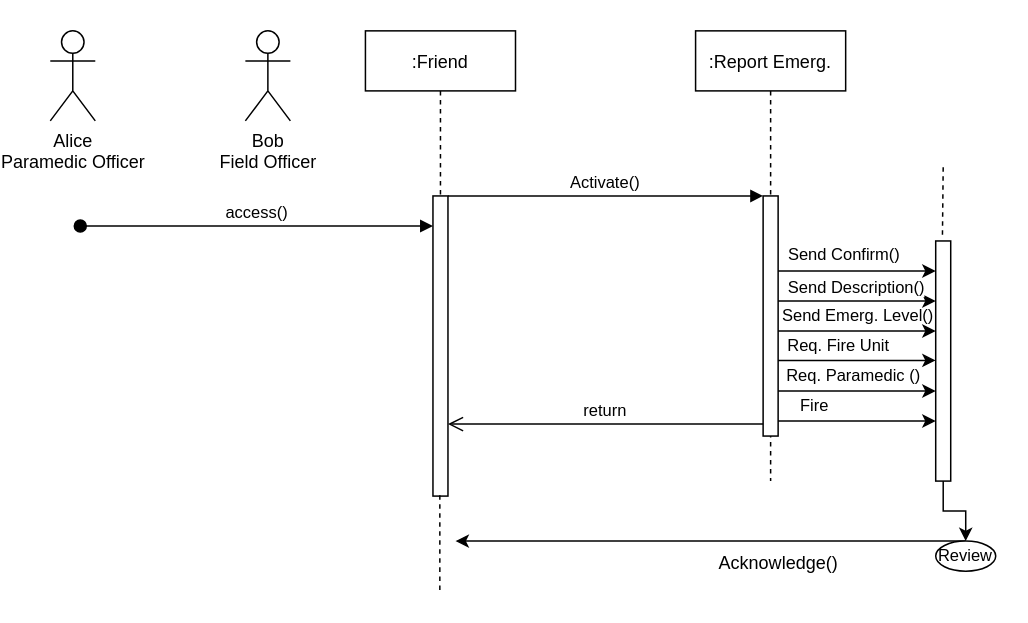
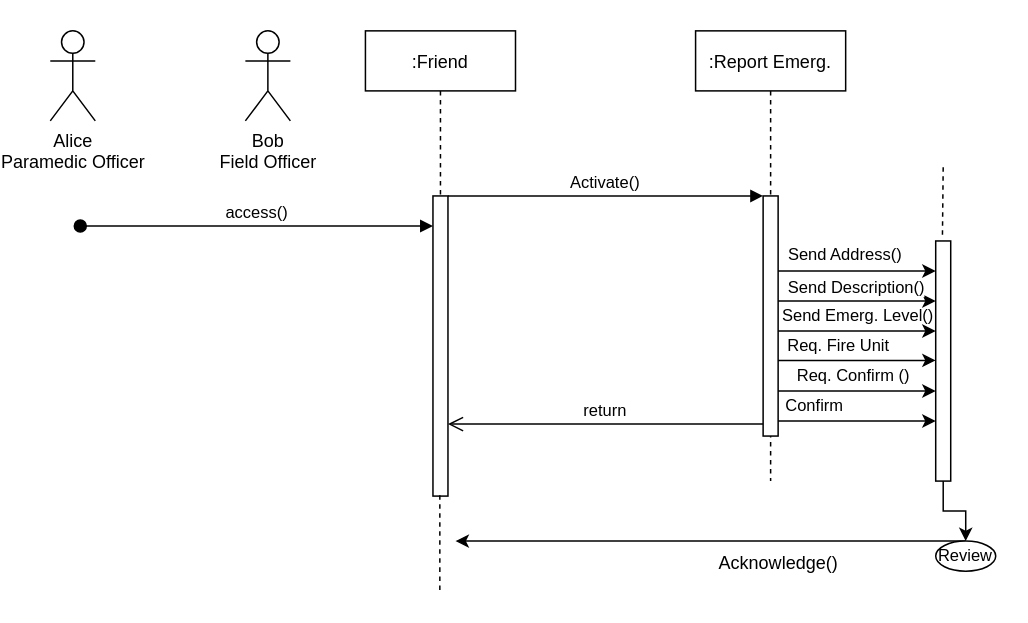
  <mxCell id="0" />
  <mxCell id="1" parent="0" />
  <mxCell id="2" value=":Friend" style="shape=umlLifeline;perimeter=lifelinePerimeter;container=1;collapsible=0;recursiveResize=0;rounded=0;shadow=0;strokeWidth=1;" parent="1" vertex="1"><mxGeometry x="230" y="20" width="100" height="310" as="geometry" /></mxCell>
  <mxCell id="3" value="" style="points=[];perimeter=orthogonalPerimeter;rounded=0;shadow=0;strokeWidth=1;" parent="2" vertex="1"><mxGeometry x="45" y="110" width="10" height="200" as="geometry" /></mxCell>
  <mxCell id="4" value="access()" style="verticalAlign=bottom;startArrow=oval;endArrow=block;startSize=8;shadow=0;strokeWidth=1;" parent="2" target="3" edge="1"><mxGeometry relative="1" as="geometry"><mxPoint x="-190" y="130" as="sourcePoint" /></mxGeometry></mxCell>
  <mxCell id="5" value=":Report Emerg." style="shape=umlLifeline;perimeter=lifelinePerimeter;container=1;collapsible=0;recursiveResize=0;rounded=0;shadow=0;strokeWidth=1;" parent="1" vertex="1"><mxGeometry x="450" y="20" width="100" height="300" as="geometry" /></mxCell>
  <mxCell id="6" value="" style="points=[];perimeter=orthogonalPerimeter;rounded=0;shadow=0;strokeWidth=1;" parent="5" vertex="1"><mxGeometry x="45" y="110" width="10" height="160" as="geometry" /></mxCell>
  <mxCell id="7" value="return" style="verticalAlign=bottom;endArrow=open;endSize=8;exitX=0;exitY=0.95;shadow=0;strokeWidth=1;" parent="1" source="6" target="3" edge="1"><mxGeometry relative="1" as="geometry"><mxPoint x="550" y="176" as="targetPoint" /></mxGeometry></mxCell>
  <mxCell id="8" value="Activate()" style="verticalAlign=bottom;endArrow=block;entryX=0;entryY=0;shadow=0;strokeWidth=1;" parent="1" source="3" target="6" edge="1"><mxGeometry relative="1" as="geometry"><mxPoint x="550" y="100" as="sourcePoint" /></mxGeometry></mxCell>
  <mxCell id="9" value="Alice&lt;br&gt;Paramedic Officer" style="shape=umlActor;verticalLabelPosition=bottom;verticalAlign=top;html=1;outlineConnect=0;" vertex="1" parent="1"><mxGeometry x="20" y="20" width="30" height="60" as="geometry" /></mxCell>
  <mxCell id="10" value="Bob&lt;br&gt;Field Officer" style="shape=umlActor;verticalLabelPosition=bottom;verticalAlign=top;html=1;outlineConnect=0;" vertex="1" parent="1"><mxGeometry x="150" y="20" width="30" height="60" as="geometry" /></mxCell>
  <mxCell id="11" value="" style="edgeStyle=orthogonalEdgeStyle;rounded=0;orthogonalLoop=1;jettySize=auto;html=1;startArrow=none;startFill=0;strokeColor=#000000;" edge="1" parent="1" source="12" target="27"><mxGeometry relative="1" as="geometry" /></mxCell>
  <mxCell id="12" value="" style="points=[];perimeter=orthogonalPerimeter;rounded=0;shadow=0;strokeWidth=1;" vertex="1" parent="1"><mxGeometry x="610" y="160" width="10" height="160" as="geometry" /></mxCell>
  <mxCell id="13" value="" style="endArrow=none;dashed=1;html=1;exitX=0.45;exitY=-0.026;exitDx=0;exitDy=0;exitPerimeter=0;" edge="1" parent="1" source="12"><mxGeometry width="50" height="50" relative="1" as="geometry"><mxPoint x="615" y="150" as="sourcePoint" /><mxPoint x="615" y="110" as="targetPoint" /></mxGeometry></mxCell>
  <mxCell id="14" value="" style="edgeStyle=orthogonalEdgeStyle;rounded=0;orthogonalLoop=1;jettySize=auto;html=1;startArrow=none;startFill=0;" edge="1" parent="1" source="6" target="12"><mxGeometry relative="1" as="geometry"><Array as="points"><mxPoint x="590" y="200" /><mxPoint x="590" y="200" /></Array></mxGeometry></mxCell>
  <mxCell id="15" value="Send Description()" style="edgeLabel;html=1;align=center;verticalAlign=middle;resizable=0;points=[];" vertex="1" connectable="0" parent="14"><mxGeometry x="0.578" y="-1" relative="1" as="geometry"><mxPoint x="-32" y="-11" as="offset" /></mxGeometry></mxCell>
  <mxCell id="16" value="" style="edgeStyle=orthogonalEdgeStyle;rounded=0;orthogonalLoop=1;jettySize=auto;html=1;startArrow=none;startFill=0;" edge="1" parent="1"><mxGeometry relative="1" as="geometry"><mxPoint x="505" y="180" as="sourcePoint" /><mxPoint x="610" y="180" as="targetPoint" /><Array as="points"><mxPoint x="590" y="180" /><mxPoint x="590" y="180" /></Array></mxGeometry></mxCell>
  <mxCell id="17" value="" style="edgeStyle=orthogonalEdgeStyle;rounded=0;orthogonalLoop=1;jettySize=auto;html=1;startArrow=none;startFill=0;" edge="1" parent="1"><mxGeometry relative="1" as="geometry"><mxPoint x="505" y="220" as="sourcePoint" /><mxPoint x="610" y="220" as="targetPoint" /><Array as="points"><mxPoint x="590" y="220" /><mxPoint x="590" y="220" /></Array></mxGeometry></mxCell>
  <mxCell id="18" value="" style="edgeStyle=orthogonalEdgeStyle;rounded=0;orthogonalLoop=1;jettySize=auto;html=1;startArrow=none;startFill=0;" edge="1" parent="1"><mxGeometry relative="1" as="geometry"><mxPoint x="505" y="260" as="sourcePoint" /><mxPoint x="610" y="260" as="targetPoint" /><Array as="points"><mxPoint x="590" y="260" /><mxPoint x="590" y="260" /></Array></mxGeometry></mxCell>
  <mxCell id="19" value="" style="edgeStyle=orthogonalEdgeStyle;rounded=0;orthogonalLoop=1;jettySize=auto;html=1;startArrow=none;startFill=0;" edge="1" parent="1"><mxGeometry relative="1" as="geometry"><mxPoint x="505" y="239.58" as="sourcePoint" /><mxPoint x="610" y="239.58" as="targetPoint" /><Array as="points"><mxPoint x="590" y="239.58" /><mxPoint x="590" y="239.58" /></Array></mxGeometry></mxCell>
  <mxCell id="20" value="" style="edgeStyle=orthogonalEdgeStyle;rounded=0;orthogonalLoop=1;jettySize=auto;html=1;startArrow=none;startFill=0;" edge="1" parent="1"><mxGeometry relative="1" as="geometry"><mxPoint x="505" y="280" as="sourcePoint" /><mxPoint x="610" y="280" as="targetPoint" /><Array as="points"><mxPoint x="590" y="280" /><mxPoint x="590" y="280" /></Array></mxGeometry></mxCell>
- <mxCell id="21" value="&lt;span style=&quot;color: rgb(0 , 0 , 0) ; font-family: &amp;#34;helvetica&amp;#34; ; font-size: 11px ; font-style: normal ; font-weight: 400 ; letter-spacing: normal ; text-align: center ; text-indent: 0px ; text-transform: none ; word-spacing: 0px ; background-color: rgb(255 , 255 , 255) ; display: inline ; float: none&quot;&gt;Send Confirm()&lt;/span&gt;" style="text;whiteSpace=wrap;html=1;" vertex="1" parent="1"><mxGeometry x="510" y="155" width="80" height="30" as="geometry" /></mxCell>
+ <mxCell id="21" value="&lt;span style=&quot;color: rgb(0 , 0 , 0) ; font-family: &amp;#34;helvetica&amp;#34; ; font-size: 11px ; font-style: normal ; font-weight: 400 ; letter-spacing: normal ; text-align: center ; text-indent: 0px ; text-transform: none ; word-spacing: 0px ; background-color: rgb(255 , 255 , 255) ; display: inline ; float: none&quot;&gt;Send Address()&lt;/span&gt;" style="text;whiteSpace=wrap;html=1;" vertex="1" parent="1"><mxGeometry x="510" y="155" width="80" height="30" as="geometry" /></mxCell>
  <mxCell id="22" value="&lt;font style=&quot;font-size: 11px&quot;&gt;Send Emerg. Level()&lt;/font&gt;" style="text;html=1;align=center;verticalAlign=middle;resizable=0;points=[];autosize=1;strokeColor=none;fillColor=none;" vertex="1" parent="1"><mxGeometry x="498" y="200" width="120" height="20" as="geometry" /></mxCell>
- <mxCell id="23" value="&lt;font style=&quot;font-size: 11px&quot;&gt;Req. Paramedic ()&lt;/font&gt;" style="text;html=1;align=center;verticalAlign=middle;resizable=0;points=[];autosize=1;strokeColor=none;fillColor=none;" vertex="1" parent="1"><mxGeometry x="505" y="240" width="100" height="20" as="geometry" /></mxCell>
+ <mxCell id="23" value="&lt;font style=&quot;font-size: 11px&quot;&gt;Req. Confirm ()&lt;/font&gt;" style="text;html=1;align=center;verticalAlign=middle;resizable=0;points=[];autosize=1;strokeColor=none;fillColor=none;" vertex="1" parent="1"><mxGeometry x="505" y="240" width="100" height="20" as="geometry" /></mxCell>
  <mxCell id="24" value="&lt;font style=&quot;font-size: 11px&quot;&gt;Req. Fire Unit&lt;/font&gt;" style="text;html=1;align=center;verticalAlign=middle;resizable=0;points=[];autosize=1;strokeColor=none;fillColor=none;" vertex="1" parent="1"><mxGeometry x="505" y="220" width="80" height="20" as="geometry" /></mxCell>
- <mxCell id="25" value="&lt;font style=&quot;font-size: 11px&quot;&gt;Fire&lt;/font&gt;" style="text;html=1;align=center;verticalAlign=middle;resizable=0;points=[];autosize=1;strokeColor=none;fillColor=none;" vertex="1" parent="1"><mxGeometry x="504" y="260" width="50" height="20" as="geometry" /></mxCell>
+ <mxCell id="25" value="&lt;font style=&quot;font-size: 11px&quot;&gt;Confirm&lt;/font&gt;" style="text;html=1;align=center;verticalAlign=middle;resizable=0;points=[];autosize=1;strokeColor=none;fillColor=none;" vertex="1" parent="1"><mxGeometry x="504" y="260" width="50" height="20" as="geometry" /></mxCell>
  <mxCell id="26" style="edgeStyle=orthogonalEdgeStyle;rounded=0;orthogonalLoop=1;jettySize=auto;html=1;startArrow=none;startFill=0;strokeColor=#000000;" edge="1" parent="1" source="27"><mxGeometry relative="1" as="geometry"><mxPoint x="290" y="360" as="targetPoint" /><Array as="points"><mxPoint x="300" y="360" /></Array></mxGeometry></mxCell>
  <mxCell id="27" value="&lt;font style=&quot;font-size: 11px&quot;&gt;Review&lt;/font&gt;" style="ellipse;whiteSpace=wrap;html=1;rounded=0;shadow=0;strokeWidth=1;" vertex="1" parent="1"><mxGeometry x="610" y="360" width="40" height="20" as="geometry" /></mxCell>
  <mxCell id="28" value="" style="endArrow=none;dashed=1;html=1;strokeColor=#000000;" edge="1" parent="1"><mxGeometry width="50" height="50" relative="1" as="geometry"><mxPoint x="279.58" y="392.5" as="sourcePoint" /><mxPoint x="279.58" y="327.5" as="targetPoint" /></mxGeometry></mxCell>
  <mxCell id="29" value="Acknowledge()" style="text;html=1;align=center;verticalAlign=middle;resizable=0;points=[];autosize=1;strokeColor=none;fillColor=none;" vertex="1" parent="1"><mxGeometry x="460" y="365" width="90" height="20" as="geometry" /></mxCell>
